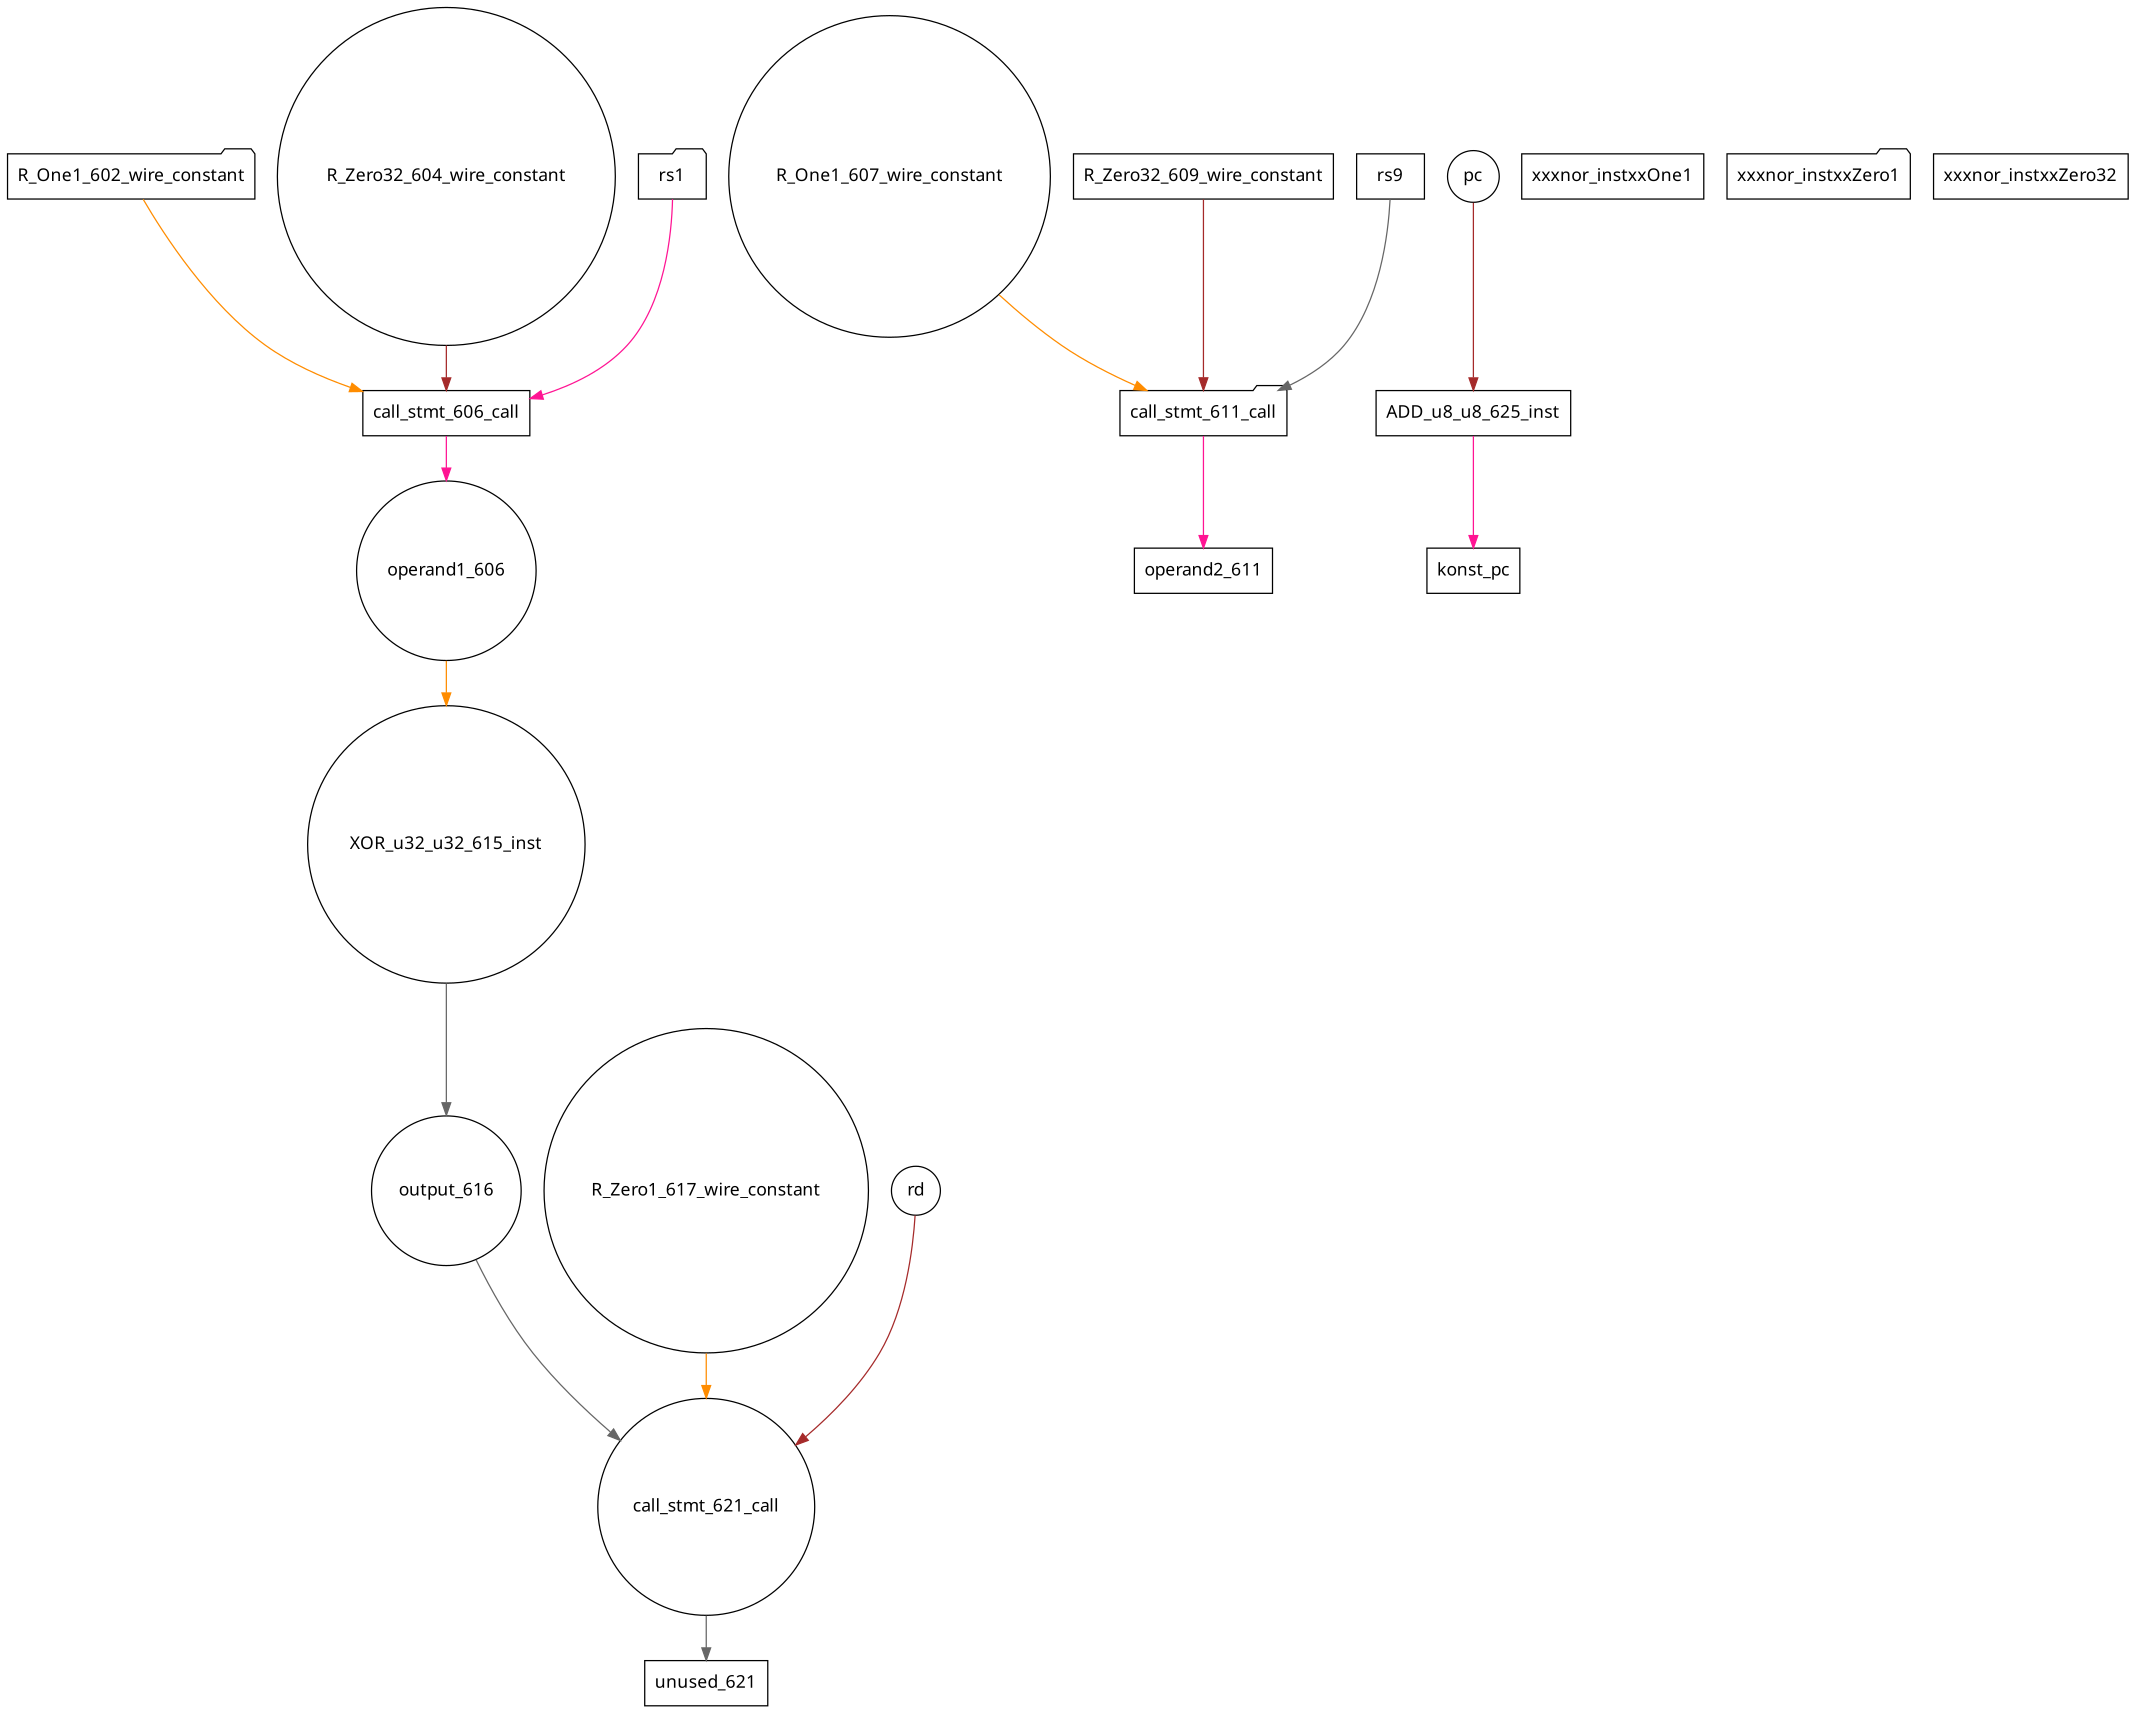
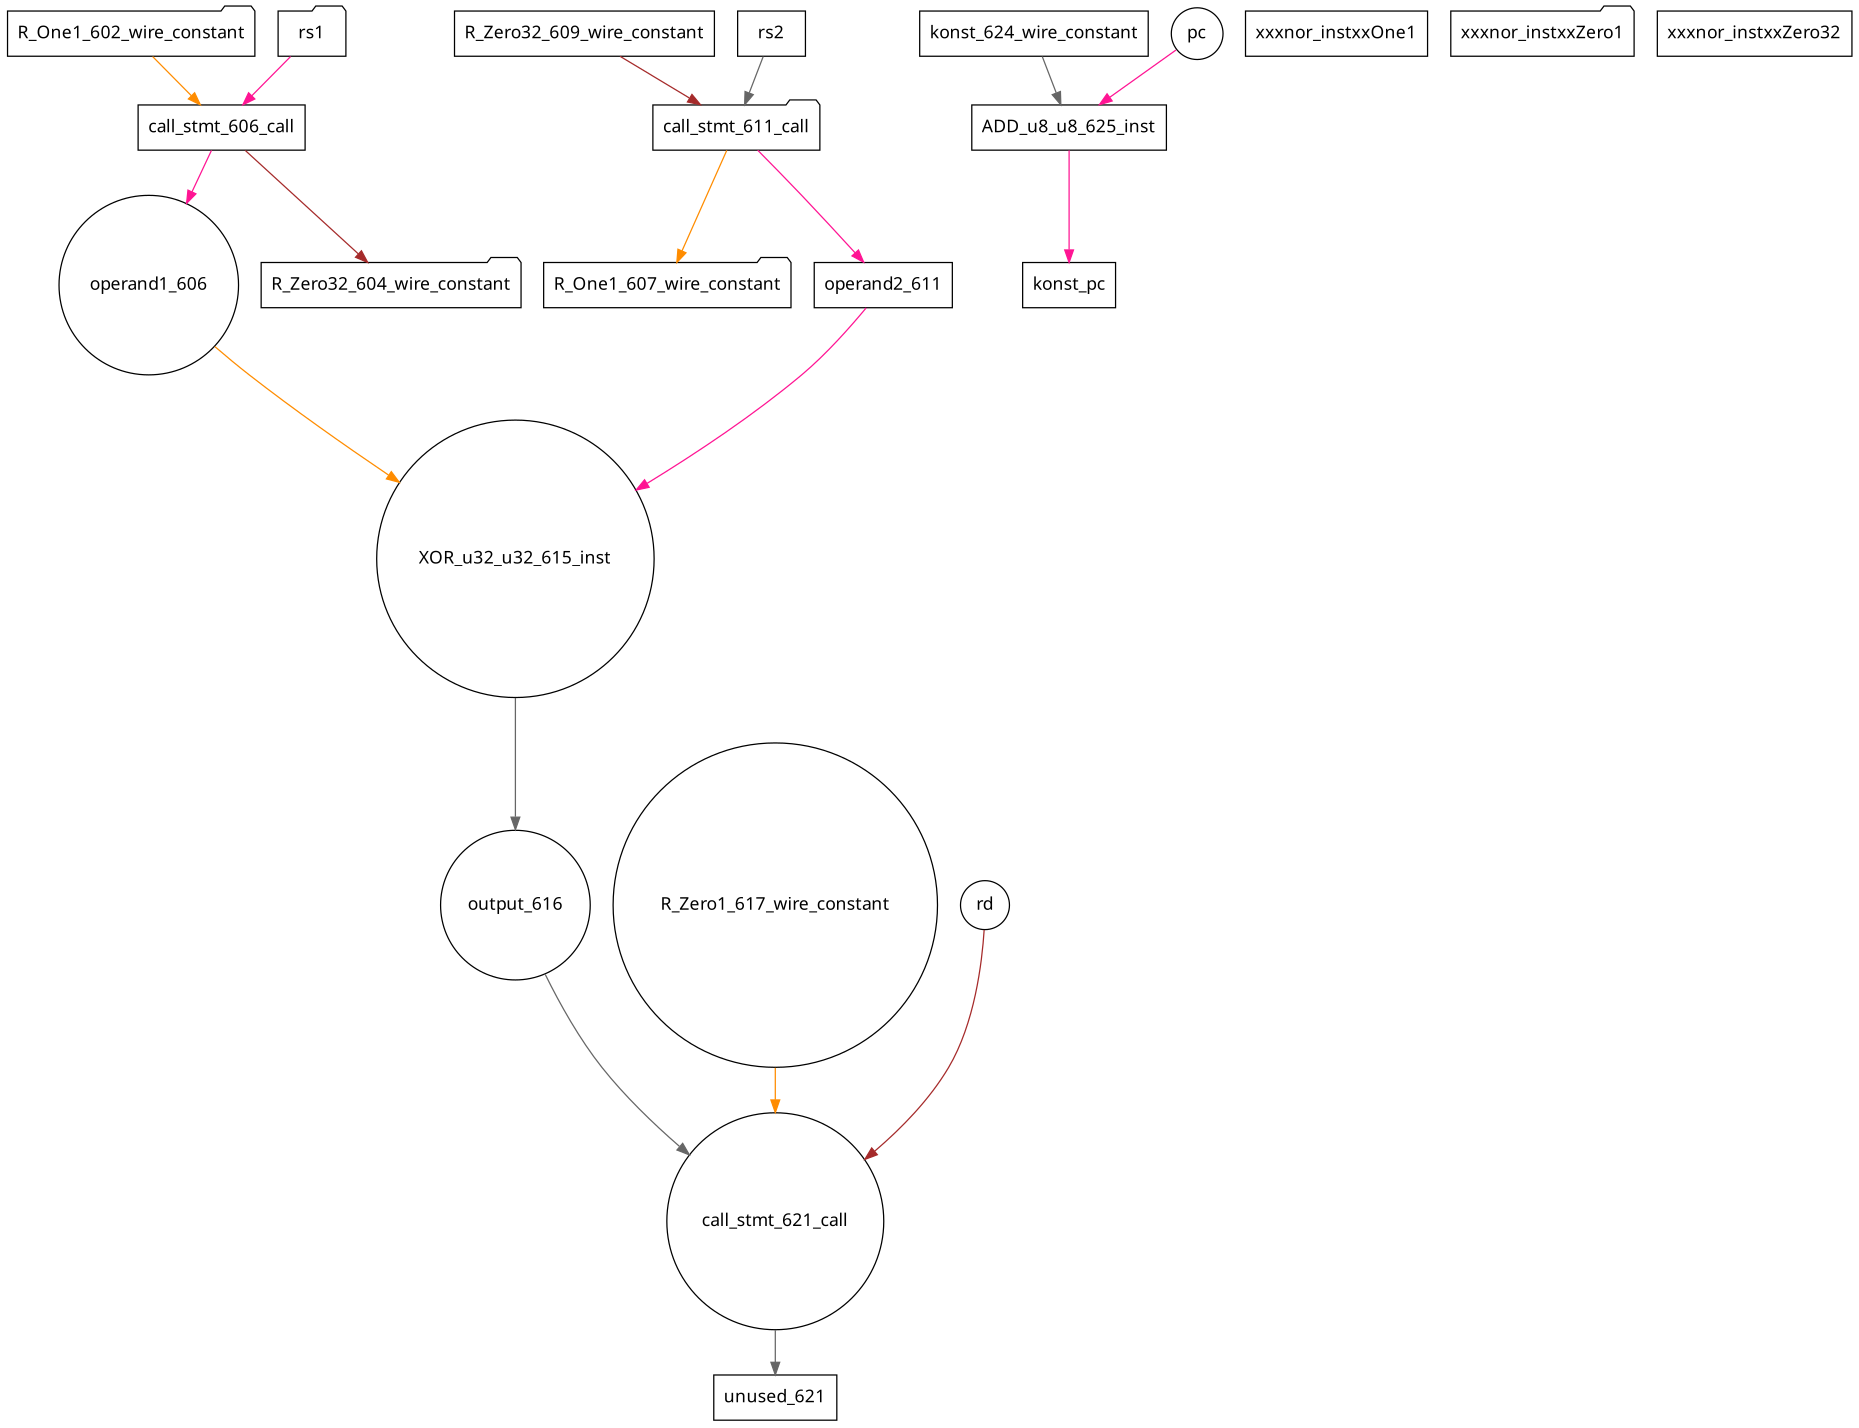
  digraph {
    fontname="Noto Sans"
    node [fontname="Noto Sans" shape=box]
    edge [color=deeppink fontname="Noto Sans"]
    R_One1_602_wire_constant [shape=folder]
    call_stmt_606_call
    operand1_606 [shape=circle]
-   R_One1_607_wire_constant [shape=circle]
+   R_One1_607_wire_constant [shape=folder]
    call_stmt_611_call [shape=folder]
    operand2_611
    R_Zero1_617_wire_constant [shape=circle]
    call_stmt_621_call [shape=circle]
    unused_621
-   R_Zero32_604_wire_constant [shape=circle]
+   R_Zero32_604_wire_constant [shape=folder]
    R_Zero32_609_wire_constant
+   konst_624_wire_constant
    ADD_u8_u8_625_inst
    n14 [label=konst_pc]
    XOR_u32_u32_615_inst [shape=circle]
    output_616 [shape=circle]
    xxxnor_instxxOne1
    xxxnor_instxxZero1 [shape=folder]
    xxxnor_instxxZero32
    pc [shape=circle]
    rs1 [shape=folder]
-   rs2 [label=rs9]
+   rs2
    rd [shape=circle]
    R_One1_602_wire_constant -> call_stmt_606_call [color=darkorange]
    call_stmt_606_call -> operand1_606
    operand1_606 -> XOR_u32_u32_615_inst [color=darkorange]
-   R_One1_607_wire_constant -> call_stmt_611_call [color=darkorange]
+   call_stmt_611_call -> R_One1_607_wire_constant [color=darkorange]
    call_stmt_611_call -> operand2_611
+   operand2_611 -> XOR_u32_u32_615_inst
    R_Zero1_617_wire_constant -> call_stmt_621_call [color=darkorange]
    call_stmt_621_call -> unused_621 [color=gray40]
-   R_Zero32_604_wire_constant -> call_stmt_606_call [color=brown]
+   call_stmt_606_call -> R_Zero32_604_wire_constant [color=brown]
    R_Zero32_609_wire_constant -> call_stmt_611_call [color=brown]
+   konst_624_wire_constant -> ADD_u8_u8_625_inst [color=gray40]
    ADD_u8_u8_625_inst -> n14
    XOR_u32_u32_615_inst -> output_616 [color=gray40]
    output_616 -> call_stmt_621_call [color=gray40]
-   pc -> ADD_u8_u8_625_inst [color=brown]
+   pc -> ADD_u8_u8_625_inst
    rs1 -> call_stmt_606_call
    rs2 -> call_stmt_611_call [color=gray40]
    rd -> call_stmt_621_call [color=brown]
  }
